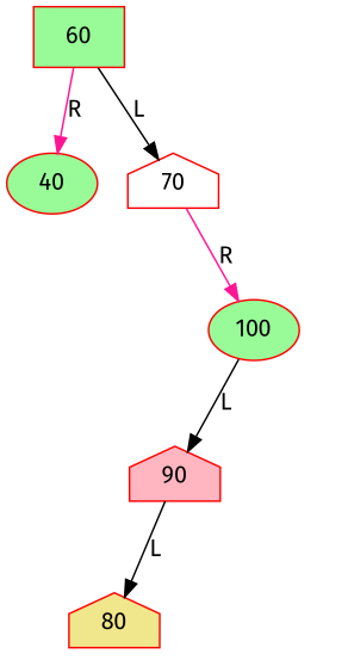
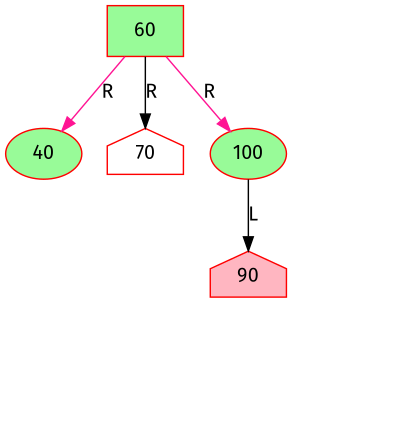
  digraph {
    fontname="Fira Sans"
    node [color=red fontname="Fira Sans" style=filled]
    edge [fontname="Fira Sans"]
    60 [fillcolor=palegreen shape=box]
    40 [fillcolor=palegreen shape=ellipse]
    70 [fillcolor=white shape=house]
    HD0 [style=invis color=""]
    100 [fillcolor=palegreen shape=ellipse]
    90 [fillcolor=lightpink shape=house]
    HD1 [style=invis color=""]
-   80 [fillcolor=khaki shape=house]
    HD2 [style=invis color=""]
    60 -> 40 [color=deeppink label=R]
-   60 -> 70 [color=black label=L]
+   60 -> 70 [color=black label=R]
    70 -> HD0 [label=L style=invis]
-   70 -> 100 [color=deeppink label=R]
+   60 -> 100 [color=deeppink label=R]
    100 -> 90 [color=black label=L]
    100 -> HD1 [label=R style=invis]
-   90 -> 80 [color=black label=L]
    90 -> HD2 [label=R style=invis]
  }
